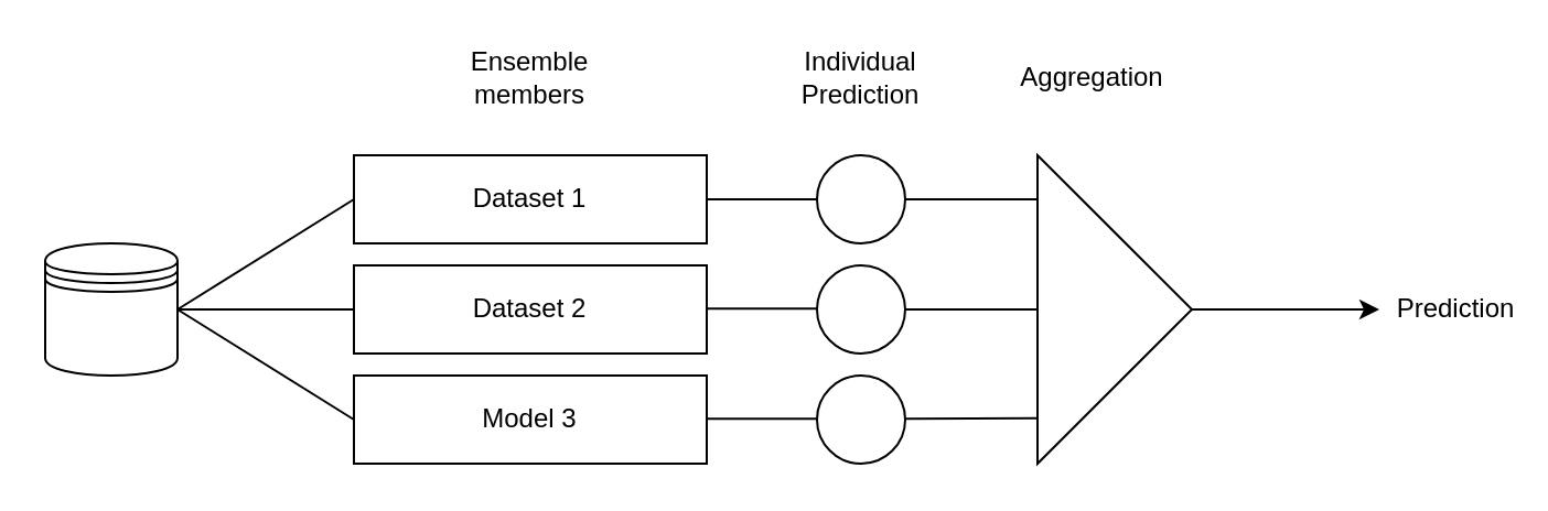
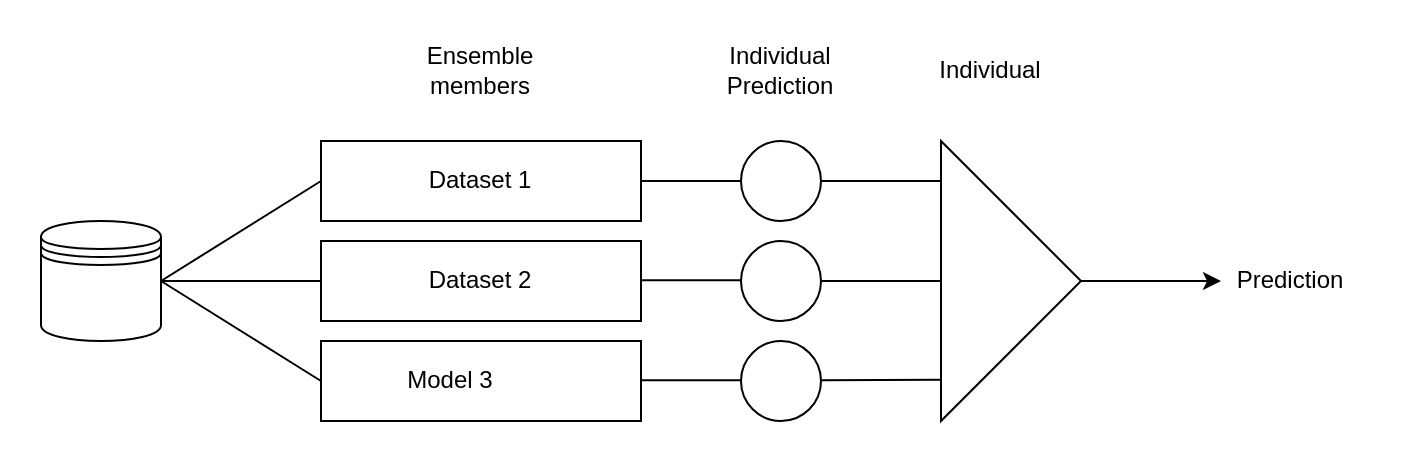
  <mxCell id="0" />
  <mxCell id="1" parent="0" />
  <mxCell id="2" value="" style="shape=datastore;whiteSpace=wrap;html=1;" vertex="1" parent="1"><mxGeometry x="20" y="110" width="60" height="60" as="geometry" /></mxCell>
  <mxCell id="3" value="" style="swimlane;html=1;startSize=20;fontStyle=0;collapsible=0;horizontal=0;swimlaneLine=0;fillColor=none;whiteSpace=wrap;" vertex="1" parent="1"><mxGeometry x="160" y="120" width="160" height="40" as="geometry" /></mxCell>
  <mxCell id="4" value="Dataset 2" style="text;html=1;align=center;verticalAlign=middle;whiteSpace=wrap;rounded=0;" vertex="1" parent="3"><mxGeometry x="35" y="5" width="90" height="30" as="geometry" /></mxCell>
  <mxCell id="5" value="" style="swimlane;html=1;startSize=20;fontStyle=0;collapsible=0;horizontal=0;swimlaneLine=0;fillColor=none;whiteSpace=wrap;" vertex="1" parent="1"><mxGeometry x="160" y="170" width="160" height="40" as="geometry" /></mxCell>
- <mxCell id="6" value="Model 3" style="text;html=1;align=center;verticalAlign=middle;whiteSpace=wrap;rounded=0;" vertex="1" parent="5"><mxGeometry x="35" y="5" width="90" height="30" as="geometry" /></mxCell>
+ <mxCell id="6" value="Model 3" style="text;html=1;align=center;verticalAlign=middle;whiteSpace=wrap;rounded=0;" vertex="1" parent="5"><mxGeometry x="20" y="5" width="90" height="30" as="geometry" /></mxCell>
  <mxCell id="7" value="" style="swimlane;html=1;startSize=20;fontStyle=0;collapsible=0;horizontal=0;swimlaneLine=0;fillColor=none;whiteSpace=wrap;" vertex="1" parent="1"><mxGeometry x="160" y="70" width="160" height="40" as="geometry" /></mxCell>
  <mxCell id="8" value="Dataset 1" style="text;html=1;align=center;verticalAlign=middle;whiteSpace=wrap;rounded=0;" vertex="1" parent="7"><mxGeometry x="35" y="5" width="90" height="30" as="geometry" /></mxCell>
  <mxCell id="9" value="" style="triangle;whiteSpace=wrap;html=1;" vertex="1" parent="1"><mxGeometry x="470" y="70" width="70" height="140" as="geometry" /></mxCell>
  <mxCell id="10" value="" style="ellipse;whiteSpace=wrap;html=1;aspect=fixed;" vertex="1" parent="1"><mxGeometry x="370" y="70" width="40" height="40" as="geometry" /></mxCell>
  <mxCell id="11" value="" style="ellipse;whiteSpace=wrap;html=1;aspect=fixed;" vertex="1" parent="1"><mxGeometry x="370" y="120" width="40" height="40" as="geometry" /></mxCell>
  <mxCell id="12" value="" style="ellipse;whiteSpace=wrap;html=1;aspect=fixed;" vertex="1" parent="1"><mxGeometry x="370" y="170" width="40" height="40" as="geometry" /></mxCell>
- <mxCell id="13" value="Prediction" style="text;html=1;align=center;verticalAlign=middle;whiteSpace=wrap;rounded=0;" vertex="1" parent="1"><mxGeometry x="625" y="125" width="70" height="30" as="geometry" /></mxCell>
- <mxCell id="14" value="Aggregation" style="text;html=1;align=center;verticalAlign=middle;whiteSpace=wrap;rounded=0;" vertex="1" parent="1"><mxGeometry x="450" y="20" width="90" height="30" as="geometry" /></mxCell>
+ <mxCell id="13" value="Prediction" style="text;html=1;align=center;verticalAlign=middle;whiteSpace=wrap;rounded=0;" vertex="1" parent="1"><mxGeometry x="610" y="125" width="70" height="30" as="geometry" /></mxCell>
+ <mxCell id="14" value="Individual" style="text;html=1;align=center;verticalAlign=middle;whiteSpace=wrap;rounded=0;" vertex="1" parent="1"><mxGeometry x="450" y="20" width="90" height="30" as="geometry" /></mxCell>
  <mxCell id="15" value="Individual Prediction" style="text;html=1;align=center;verticalAlign=middle;whiteSpace=wrap;rounded=0;" vertex="1" parent="1"><mxGeometry x="345" y="20" width="90" height="30" as="geometry" /></mxCell>
  <mxCell id="16" value="Ensemble members&lt;span style=&quot;color: rgba(0, 0, 0, 0); font-family: monospace; font-size: 0px; text-align: start; text-wrap-mode: nowrap;&quot;&gt;%3CmxGraphModel%3E%3Croot%3E%3CmxCell%20id%3D%220%22%2F%3E%3CmxCell%20id%3D%221%22%20parent%3D%220%22%2F%3E%3CmxCell%20id%3D%222%22%20value%3D%22Individual%20Predictions%22%20style%3D%22text%3Bhtml%3D1%3Balign%3Dcenter%3BverticalAlign%3Dmiddle%3BwhiteSpace%3Dwrap%3Brounded%3D0%3B%22%20vertex%3D%221%22%20parent%3D%221%22%3E%3CmxGeometry%20x%3D%22345%22%20y%3D%22250%22%20width%3D%2290%22%20height%3D%2230%22%20as%3D%22geometry%22%2F%3E%3C%2FmxCell%3E%3C%2Froot%3E%3C%2FmxGraphModel%3E&lt;/span&gt;" style="text;html=1;align=center;verticalAlign=middle;whiteSpace=wrap;rounded=0;" vertex="1" parent="1"><mxGeometry x="195" y="20" width="90" height="30" as="geometry" /></mxCell>
  <mxCell id="17" value="" style="endArrow=none;html=1;rounded=0;entryX=0;entryY=0.5;entryDx=0;entryDy=0;" edge="1" parent="1" target="7"><mxGeometry width="50" height="50" relative="1" as="geometry"><mxPoint x="80" y="140" as="sourcePoint" /><mxPoint x="130" y="90" as="targetPoint" /></mxGeometry></mxCell>
  <mxCell id="18" value="" style="endArrow=none;html=1;rounded=0;entryX=0;entryY=0.5;entryDx=0;entryDy=0;exitX=1;exitY=0.5;exitDx=0;exitDy=0;" edge="1" parent="1" source="2" target="3"><mxGeometry width="50" height="50" relative="1" as="geometry"><mxPoint x="90" y="150" as="sourcePoint" /><mxPoint x="170" y="100" as="targetPoint" /></mxGeometry></mxCell>
  <mxCell id="19" value="" style="endArrow=none;html=1;rounded=0;entryX=0;entryY=0.5;entryDx=0;entryDy=0;exitX=1;exitY=0.5;exitDx=0;exitDy=0;" edge="1" parent="1" source="2" target="5"><mxGeometry width="50" height="50" relative="1" as="geometry"><mxPoint x="90" y="150" as="sourcePoint" /><mxPoint x="170" y="150" as="targetPoint" /></mxGeometry></mxCell>
  <mxCell id="20" value="" style="endArrow=none;html=1;rounded=0;entryX=0;entryY=0.5;entryDx=0;entryDy=0;exitX=1;exitY=0.5;exitDx=0;exitDy=0;" edge="1" parent="1" source="7" target="10"><mxGeometry width="50" height="50" relative="1" as="geometry"><mxPoint x="90" y="150" as="sourcePoint" /><mxPoint x="170" y="100" as="targetPoint" /></mxGeometry></mxCell>
  <mxCell id="21" value="" style="endArrow=none;html=1;rounded=0;entryX=0;entryY=0.5;entryDx=0;entryDy=0;exitX=1;exitY=0.5;exitDx=0;exitDy=0;" edge="1" parent="1"><mxGeometry width="50" height="50" relative="1" as="geometry"><mxPoint x="320" y="139.66" as="sourcePoint" /><mxPoint x="370" y="139.66" as="targetPoint" /></mxGeometry></mxCell>
  <mxCell id="22" value="" style="endArrow=none;html=1;rounded=0;entryX=0;entryY=0.5;entryDx=0;entryDy=0;exitX=1;exitY=0.5;exitDx=0;exitDy=0;" edge="1" parent="1"><mxGeometry width="50" height="50" relative="1" as="geometry"><mxPoint x="320" y="189.66" as="sourcePoint" /><mxPoint x="370" y="189.66" as="targetPoint" /></mxGeometry></mxCell>
  <mxCell id="23" value="" style="endArrow=none;html=1;rounded=0;entryX=0.004;entryY=0.853;entryDx=0;entryDy=0;exitX=1;exitY=0.5;exitDx=0;exitDy=0;entryPerimeter=0;" edge="1" parent="1" target="9"><mxGeometry width="50" height="50" relative="1" as="geometry"><mxPoint x="410" y="189.66" as="sourcePoint" /><mxPoint x="460" y="189.66" as="targetPoint" /></mxGeometry></mxCell>
  <mxCell id="24" value="" style="endArrow=none;html=1;rounded=0;entryX=0;entryY=0.5;entryDx=0;entryDy=0;exitX=1;exitY=0.5;exitDx=0;exitDy=0;" edge="1" parent="1" source="11" target="9"><mxGeometry width="50" height="50" relative="1" as="geometry"><mxPoint x="420" y="199.66" as="sourcePoint" /><mxPoint x="480" y="150" as="targetPoint" /></mxGeometry></mxCell>
  <mxCell id="25" value="" style="endArrow=none;html=1;rounded=0;entryX=-0.005;entryY=0.143;entryDx=0;entryDy=0;exitX=1;exitY=0.5;exitDx=0;exitDy=0;entryPerimeter=0;" edge="1" parent="1" source="10" target="9"><mxGeometry width="50" height="50" relative="1" as="geometry"><mxPoint x="420" y="150" as="sourcePoint" /><mxPoint x="480" y="150" as="targetPoint" /></mxGeometry></mxCell>
  <mxCell id="26" value="" style="endArrow=classic;html=1;rounded=0;" edge="1" parent="1" target="13"><mxGeometry width="50" height="50" relative="1" as="geometry"><mxPoint x="540" y="140" as="sourcePoint" /><mxPoint x="590" y="90" as="targetPoint" /></mxGeometry></mxCell>
